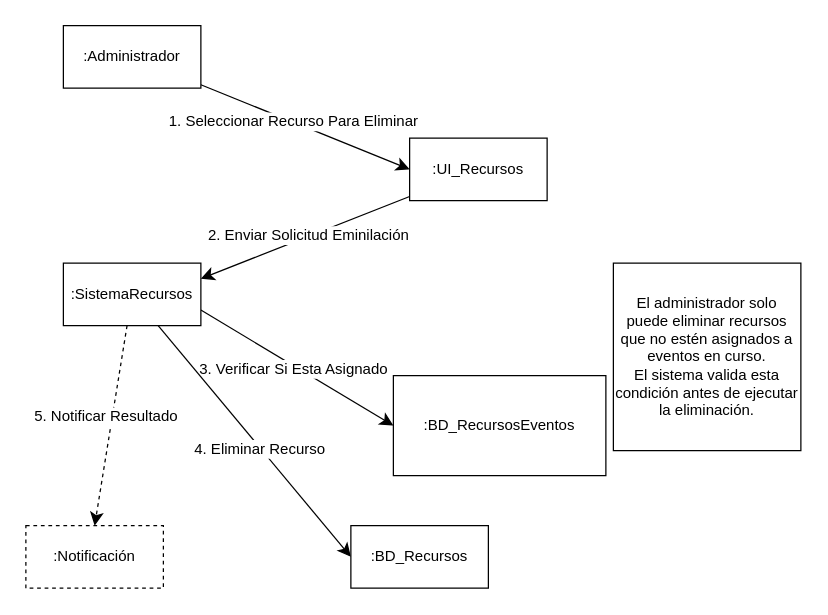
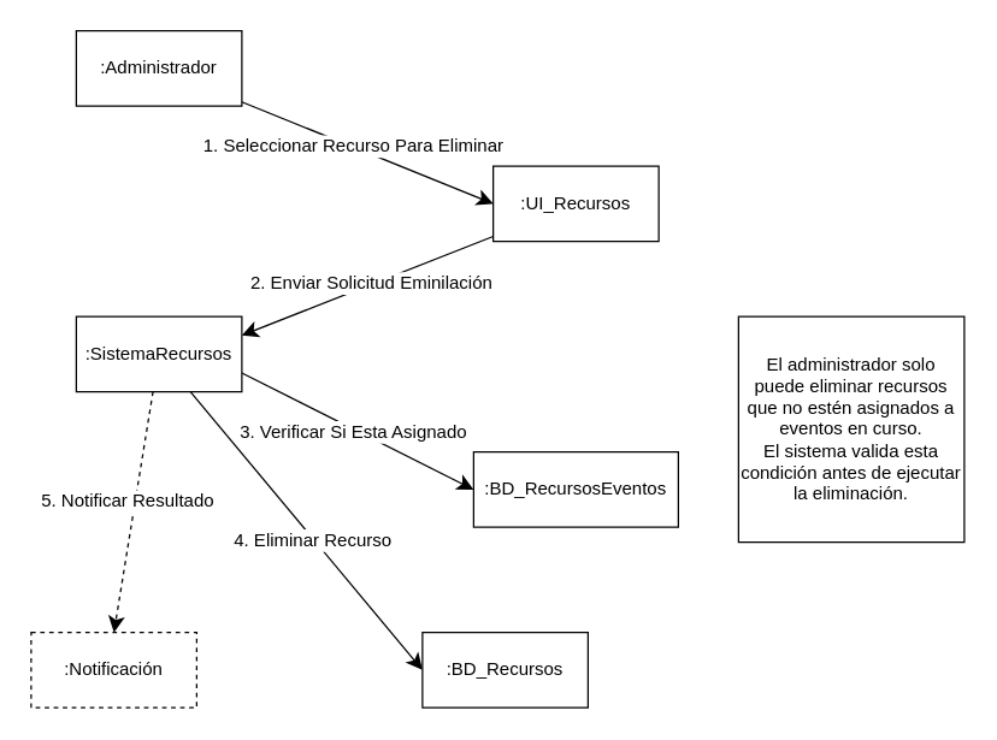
  <mxCell id="0" />
  <mxCell id="1" parent="0" />
  <mxCell id="2" style="edgeStyle=none;curved=1;rounded=0;orthogonalLoop=1;jettySize=auto;html=1;entryX=0;entryY=0.5;entryDx=0;entryDy=0;fontSize=12;startSize=8;endSize=8;" edge="1" parent="1" source="4" target="7"><mxGeometry relative="1" as="geometry" /></mxCell>
  <mxCell id="3" value="1. Seleccionar Recurso Para Eliminar" style="edgeLabel;html=1;align=center;verticalAlign=middle;resizable=0;points=[];fontSize=12;" vertex="1" connectable="0" parent="2"><mxGeometry x="-0.118" relative="1" as="geometry"><mxPoint as="offset" /></mxGeometry></mxCell>
  <mxCell id="4" value=":Administrador" style="html=1;whiteSpace=wrap;" vertex="1" parent="1"><mxGeometry x="50" y="20" width="110" height="50" as="geometry" /></mxCell>
  <mxCell id="5" style="edgeStyle=none;curved=1;rounded=0;orthogonalLoop=1;jettySize=auto;html=1;entryX=1;entryY=0.25;entryDx=0;entryDy=0;fontSize=12;startSize=8;endSize=8;" edge="1" parent="1" source="7" target="14"><mxGeometry relative="1" as="geometry" /></mxCell>
  <mxCell id="6" value="2. Enviar Solicitud Eminilación" style="edgeLabel;html=1;align=center;verticalAlign=middle;resizable=0;points=[];fontSize=12;" vertex="1" connectable="0" parent="5"><mxGeometry x="-0.045" y="-1" relative="1" as="geometry"><mxPoint x="-1" as="offset" /></mxGeometry></mxCell>
  <mxCell id="7" value=":UI_Recursos" style="html=1;whiteSpace=wrap;" vertex="1" parent="1"><mxGeometry x="327" y="110" width="110" height="50" as="geometry" /></mxCell>
  <mxCell id="8" style="edgeStyle=none;curved=1;rounded=0;orthogonalLoop=1;jettySize=auto;html=1;entryX=0;entryY=0.5;entryDx=0;entryDy=0;fontSize=12;startSize=8;endSize=8;exitX=1;exitY=0.75;exitDx=0;exitDy=0;" edge="1" parent="1" source="14" target="15"><mxGeometry relative="1" as="geometry" /></mxCell>
  <mxCell id="9" value="3. Verificar Si Esta Asignado" style="edgeLabel;html=1;align=center;verticalAlign=middle;resizable=0;points=[];fontSize=12;" vertex="1" connectable="0" parent="8"><mxGeometry x="-0.032" y="-2" relative="1" as="geometry"><mxPoint as="offset" /></mxGeometry></mxCell>
  <mxCell id="10" style="edgeStyle=none;curved=1;rounded=0;orthogonalLoop=1;jettySize=auto;html=1;entryX=0;entryY=0.5;entryDx=0;entryDy=0;fontSize=12;startSize=8;endSize=8;" edge="1" parent="1" source="14" target="16"><mxGeometry relative="1" as="geometry" /></mxCell>
  <mxCell id="11" value="4. Eliminar Recurso" style="edgeLabel;html=1;align=center;verticalAlign=middle;resizable=0;points=[];fontSize=12;" vertex="1" connectable="0" parent="10"><mxGeometry x="0.066" y="-2" relative="1" as="geometry"><mxPoint y="-1" as="offset" /></mxGeometry></mxCell>
  <mxCell id="12" style="edgeStyle=none;curved=1;rounded=0;orthogonalLoop=1;jettySize=auto;html=1;entryX=0.5;entryY=0;entryDx=0;entryDy=0;fontSize=12;startSize=8;endSize=8;dashed=1;" edge="1" parent="1" source="14" target="17"><mxGeometry relative="1" as="geometry" /></mxCell>
  <mxCell id="13" value="5. Notificar Resultado" style="edgeLabel;html=1;align=center;verticalAlign=middle;resizable=0;points=[];fontSize=12;" vertex="1" connectable="0" parent="12"><mxGeometry x="0.379" relative="1" as="geometry"><mxPoint y="-38" as="offset" /></mxGeometry></mxCell>
  <mxCell id="14" value=":SistemaRecursos" style="html=1;whiteSpace=wrap;" vertex="1" parent="1"><mxGeometry x="50" y="210" width="110" height="50" as="geometry" /></mxCell>
- <mxCell id="15" value=":BD_RecursosEventos" style="html=1;whiteSpace=wrap;" vertex="1" parent="1"><mxGeometry x="314" y="300" width="170" height="80" as="geometry" /></mxCell>
+ <mxCell id="15" value=":BD_RecursosEventos" style="html=1;whiteSpace=wrap;" vertex="1" parent="1"><mxGeometry x="314" y="300" width="136" height="50" as="geometry" /></mxCell>
  <mxCell id="16" value=":BD_Recursos" style="html=1;whiteSpace=wrap;" vertex="1" parent="1"><mxGeometry x="280" y="420" width="110" height="50" as="geometry" /></mxCell>
  <mxCell id="17" value=":Notificación" style="html=1;whiteSpace=wrap;dashed=1;" vertex="1" parent="1"><mxGeometry x="20" y="420" width="110" height="50" as="geometry" /></mxCell>
  <mxCell id="18" style="edgeStyle=none;curved=1;rounded=0;orthogonalLoop=1;jettySize=auto;html=1;exitX=0.5;exitY=0;exitDx=0;exitDy=0;fontSize=12;startSize=8;endSize=8;" edge="1" parent="1" source="16" target="16"><mxGeometry relative="1" as="geometry" /></mxCell>
  <mxCell id="19" value="&lt;div&gt;El administrador solo puede eliminar recursos que no estén asignados a eventos en curso.&lt;/div&gt;&lt;div&gt;El sistema valida esta condición antes de ejecutar la eliminación.&lt;/div&gt;" style="html=1;whiteSpace=wrap;" vertex="1" parent="1"><mxGeometry x="490" y="210" width="150" height="150" as="geometry" /></mxCell>
